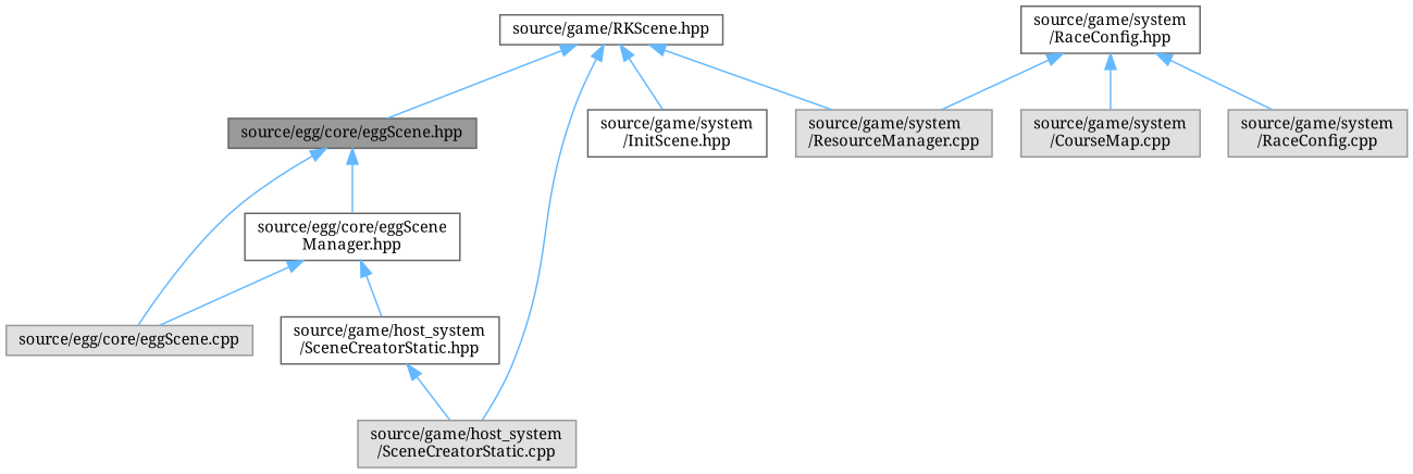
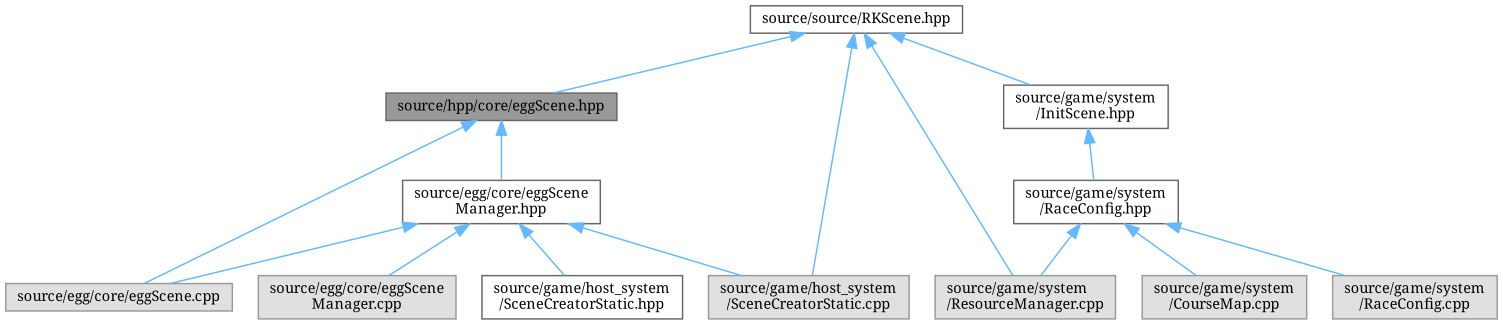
  digraph {
    fontname="Noto Serif"
    node [color=grey60 fillcolor="#E0E0E0" fontname="Noto Serif" fontsize=10 shape=box style=filled]
    edge [color=steelblue1 dir=back fontname="Noto Serif" fontsize=10 labelfontname=FreeMono labelfontsize=10 style=solid]
-   n1 [color=gray40 fillcolor=grey60 fontcolor=black height=0.2 label="source/egg/core/eggScene.hpp" width=0.4]
+   n1 [color=gray40 fillcolor=grey60 fontcolor=black height=0.2 label="source/hpp/core/eggScene.hpp" width=0.4]
    n2 [height=0.2 label="source/egg/core/eggScene.cpp" width=0.4]
    n3 [color=grey40 fillcolor=white height=0.2 label="source/egg/core/eggScene\lManager.hpp" width=0.4]
+   n4 [height=0.2 label="source/egg/core/eggScene\lManager.cpp" width=0.4]
    n5 [color=grey40 fillcolor=white height=0.2 label="source/game/host_system\l/SceneCreatorStatic.hpp" width=0.4]
-   n6 [color=grey40 fillcolor=white height=0.2 label="source/game/RKScene.hpp" width=0.4]
+   n6 [color=grey40 fillcolor=white height=0.2 label="source/source/RKScene.hpp" width=0.4]
    n7 [height=0.2 label="source/game/host_system\l/SceneCreatorStatic.cpp" width=0.4]
    n8 [color=grey40 fillcolor=white height=0.2 label="source/game/system\l/InitScene.hpp" width=0.4]
    n9 [height=0.2 label="source/game/system\l/ResourceManager.cpp" width=0.4]
    n10 [color=grey40 fillcolor=white height=0.2 label="source/game/system\l/RaceConfig.hpp" width=0.4]
    n11 [height=0.2 label="source/game/system\l/CourseMap.cpp" width=0.4]
    n12 [height=0.2 label="source/game/system\l/RaceConfig.cpp" width=0.4]
    n1 -> n2
    n1 -> n3
    n3 -> n2
+   n3 -> n4
    n3 -> n5
-   n5 -> n7
+   n3 -> n7
    n6 -> n1
    n6 -> n7
    n6 -> n8
    n6 -> n9
+   n8 -> n10
    n10 -> n9
    n10 -> n11
    n10 -> n12
  }
